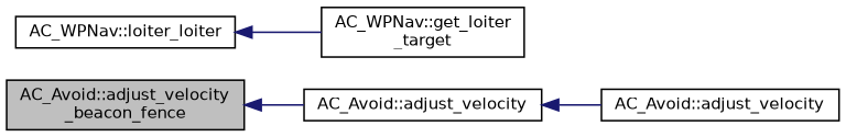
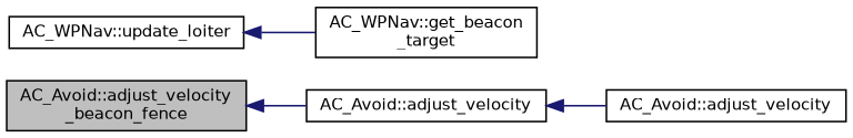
  digraph {
    rankdir=LR
    node [color=black fillcolor=white fontname=Helvetica fontsize=10 shape=record style=filled]
    edge [color=midnightblue dir=back fontname=Helvetica fontsize=10 labelfontname=Helvetica labelfontsize=10 style=solid]
    n1 [fillcolor=grey75 fontcolor=black height=0.2 label="AC_Avoid::adjust_velocity\l_beacon_fence" width=0.4]
    n2 [height=0.2 label="AC_Avoid::adjust_velocity" width=0.4]
    n3 [height=0.2 label="AC_Avoid::adjust_velocity" width=0.4]
-   n4 [height=0.2 label="AC_WPNav::loiter_loiter" width=0.4]
-   n5 [height=0.2 label="AC_WPNav::get_loiter\l_target" width=0.4]
+   n4 [height=0.2 label="AC_WPNav::update_loiter" width=0.4]
+   n5 [height=0.2 label="AC_WPNav::get_beacon\l_target" width=0.4]
    n1 -> n2
    n2 -> n3
    n4 -> n5
  }
